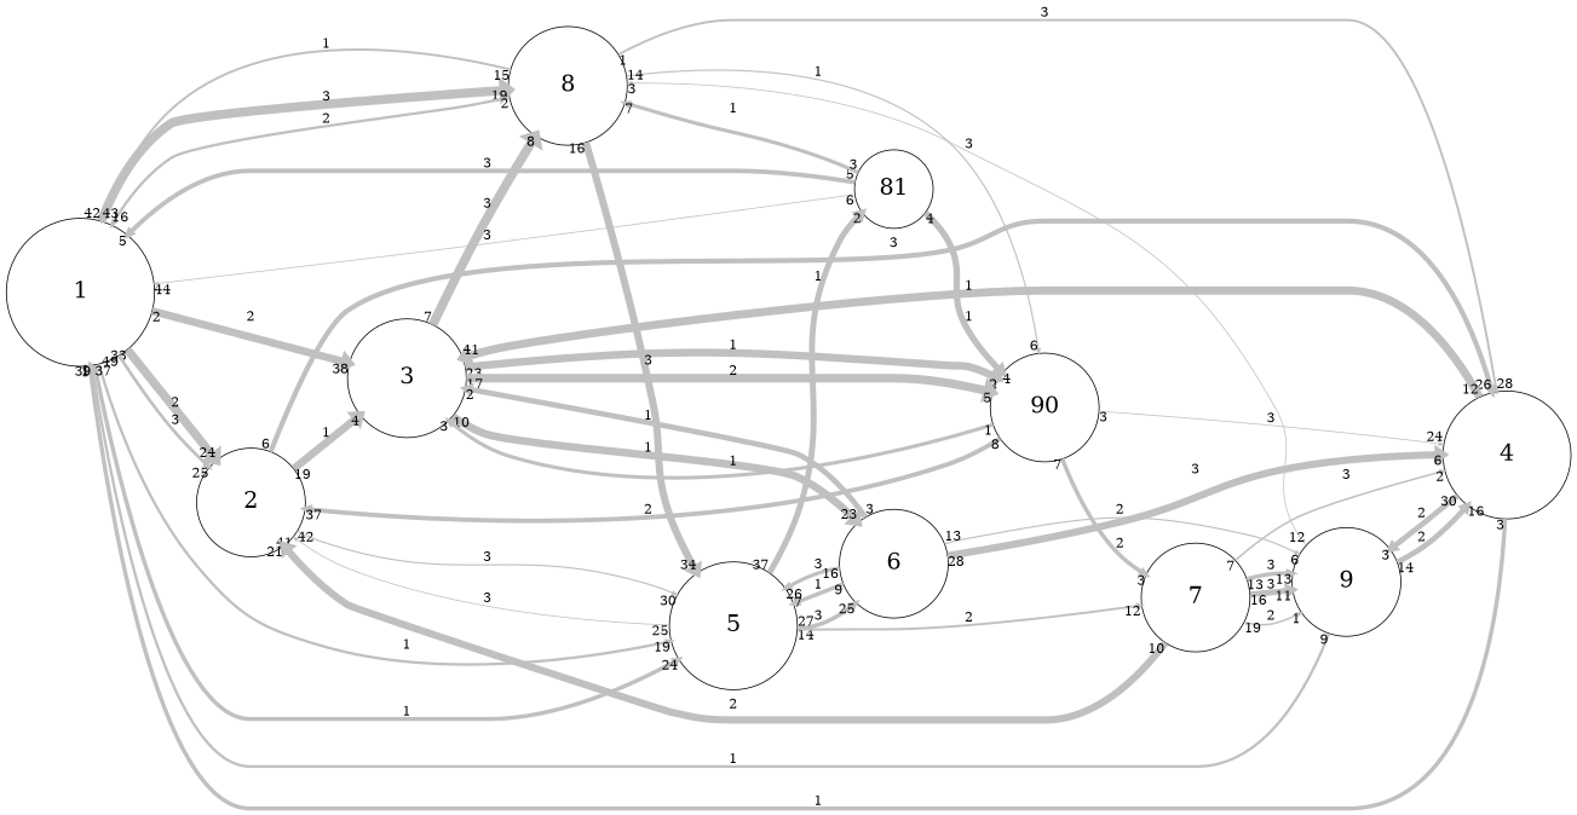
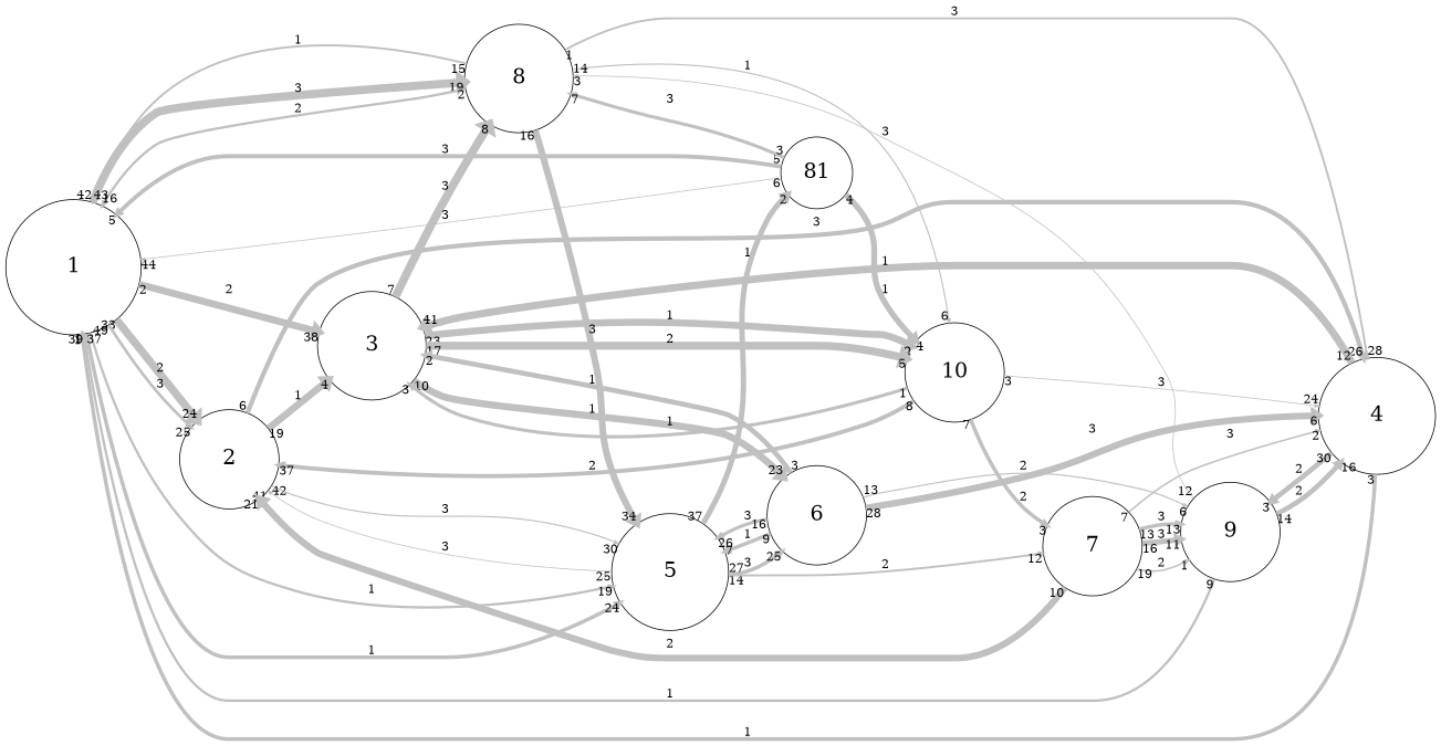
  digraph {
    rankdir=LR
    scale=1
    splines=spline
    node [fontsize=25 shape=circle]
    edge [arrowsize=0.5 capacity=3 color=grey from_pd=2 headlabel=2 penwidth=4.5 pt=12 splines=true taillabel=3 to_pd=1]
    n1 [height=2.25 label=1 width=2.25]
    n2 [height=1.65 label=2 width=1.65]
    n3 [height=1.8 label=3 width=1.8]
    n4 [height=1.95 label=5 width=1.95]
    n5 [height=1.8 label=8 width=1.8]
    n6 [height=1.95 label=4 width=1.95]
    n7 [height=1.65 label=6 width=1.65]
-   n8 [height=1.65 label=90 width=1.65]
+   n8 [height=1.65 label=10 width=1.65]
    n9 [height=1.65 label=7 width=1.65]
    n10 [height=1.2 label=81 width=1.2]
    n11 [height=1.65 label=9 width=1.65]
    n1 -> n2 [capacity=2 from_pd=32 headlabel=24 label=2 penwidth=9.5 pt=2 taillabel=33 to_pd=23]
    n1 -> n2 [from_pd=48 headlabel=25 label=3 penwidth=3.5 pt=14 taillabel=49 to_pd=24]
    n1 -> n3 [capacity=2 from_pd=1 headlabel=38 label=2 penwidth=8.5 pt=4 taillabel=2 to_pd=37]
    n1 -> n4 [capacity=1 from_pd=14 headlabel=19 label=1 penwidth=3.0 pt=15 taillabel=15 to_pd=18]
    n1 -> n4 [capacity=1 from_pd=36 headlabel=24 label=1 taillabel=37 to_pd=23]
    n1 -> n5 [from_pd=41 headlabel=19 label=3 penwidth=10.0 pt=1 taillabel=42 to_pd=18]
    n2 -> n3 [capacity=1 from_pd=18 headlabel=4 label=1 penwidth=8.5 pt=4 taillabel=19 to_pd=3]
    n2 -> n4 [from_pd=41 headlabel=30 label=3 penwidth=1.5 pt=18 taillabel=42 to_pd=29]
    n2 -> n6 [from_pd=5 headlabel=26 label=3 penwidth=5.5 pt=10 taillabel=6 to_pd=25]
    n3 -> n5 [from_pd=6 headlabel=8 label=3 penwidth=10.0 pt=1 taillabel=7 to_pd=7]
    n3 -> n7 [capacity=1 from_pd=9 headlabel=23 label=1 penwidth=8.5 pt=4 taillabel=10 to_pd=22]
    n3 -> n8 [capacity=1 from_pd=22 label=1 penwidth=8.5 pt=4 taillabel=23]
    n3 -> n8 [capacity=2 from_pd=16 headlabel=5 label=2 penwidth=9.5 pt=2 taillabel=17 to_pd=4]
    n4 -> n2 [from_pd=24 headlabel=41 label=3 penwidth=1.0 pt=19 taillabel=25 to_pd=40]
    n4 -> n7 [from_pd=13 headlabel=25 label=3 taillabel=14 to_pd=24]
    n4 -> n9 [capacity=2 from_pd=26 headlabel=12 label=2 penwidth=2.5 pt=16 taillabel=27 to_pd=11]
    n4 -> n10 [capacity=1 from_pd=36 label=1 penwidth=6.5 pt=8 taillabel=37]
    n5 -> n1 [capacity=2 from_pd=1 headlabel=16 label=2 penwidth=3.0 pt=15 taillabel=2 to_pd=15]
    n5 -> n1 [capacity=1 from_pd=14 headlabel=43 label=1 penwidth=2.5 pt=16 taillabel=15 to_pd=42]
    n5 -> n4 [from_pd=15 headlabel=34 label=3 penwidth=8.0 pt=5 taillabel=16 to_pd=33]
    n5 -> n6 [from_pd=0 headlabel=28 label=3 penwidth=2.5 pt=16 taillabel=1 to_pd=27]
    n5 -> n8 [capacity=1 from_pd=13 headlabel=6 label=1 penwidth=1.5 pt=18 taillabel=14 to_pd=5]
    n6 -> n1 [capacity=1 headlabel=1 label=1 to_pd=0]
    n6 -> n3 [capacity=1 from_pd=11 headlabel=41 label=1 penwidth=9.0 pt=3 taillabel=12 to_pd=40]
    n6 -> n11 [capacity=2 from_pd=29 headlabel=3 label=2 penwidth=6.0 pt=9 taillabel=30 to_pd=2]
    n7 -> n3 [capacity=1 label=1 penwidth=6.0 pt=9]
    n7 -> n4 [from_pd=15 headlabel=26 label=3 penwidth=4.0 pt=13 taillabel=16 to_pd=25]
    n7 -> n4 [capacity=1 from_pd=8 headlabel=7 label=1 taillabel=9 to_pd=6]
    n7 -> n6 [from_pd=27 headlabel=6 label=3 penwidth=8.0 pt=5 taillabel=28 to_pd=5]
    n7 -> n11 [from_pd=12 headlabel=6 label=2 penwidth=1.5 pt=18 taillabel=13 to_pd=5]
    n8 -> n2 [capacity=2 from_pd=7 headlabel=37 label=2 penwidth=5.0 pt=11 taillabel=8 to_pd=36]
    n8 -> n3 [capacity=1 from_pd=0 headlabel=3 label=1 penwidth=4.0 pt=13 taillabel=1 to_pd=2]
    n8 -> n6 [headlabel=24 label=3 penwidth=1.0 pt=19 to_pd=23]
    n8 -> n9 [capacity=2 from_pd=6 headlabel=3 label=2 taillabel=7 to_pd=2]
    n9 -> n2 [capacity=2 from_pd=9 headlabel=21 label=2 penwidth=8.0 pt=5 taillabel=10 to_pd=20]
    n9 -> n6 [from_pd=6 label=3 penwidth=2.0 pt=17 taillabel=7]
    n9 -> n11 [capacity=2 from_pd=18 headlabel=1 label=2 penwidth=2.0 pt=17 taillabel=19 to_pd=0]
    n9 -> n11 [from_pd=12 headlabel=13 label=3 taillabel=13 to_pd=12]
    n9 -> n11 [from_pd=15 headlabel=11 label=3 penwidth=6.5 pt=8 taillabel=16 to_pd=10]
    n10 -> n1 [from_pd=5 headlabel=44 label=3 penwidth=1.0 pt=19 taillabel=6 to_pd=43]
    n10 -> n1 [from_pd=4 headlabel=5 label=3 penwidth=5.0 pt=11 taillabel=5 to_pd=4]
-   n10 -> n5 [capacity=1 headlabel=7 label=1 penwidth=4.0 pt=13 to_pd=6]
+   n10 -> n5 [capacity=1 headlabel=7 label=3 penwidth=4.0 pt=13 to_pd=6]
    n10 -> n8 [capacity=1 from_pd=3 headlabel=4 label=1 penwidth=7.0 pt=7 taillabel=4 to_pd=3]
    n11 -> n1 [capacity=1 from_pd=8 headlabel=39 label=1 penwidth=3.0 pt=15 taillabel=9 to_pd=38]
    n11 -> n5 [from_pd=11 headlabel=3 label=3 penwidth=1.0 pt=19 taillabel=12 to_pd=2]
    n11 -> n6 [capacity=2 from_pd=13 headlabel=16 label=2 penwidth=6.0 pt=9 taillabel=14 to_pd=15]
  }
